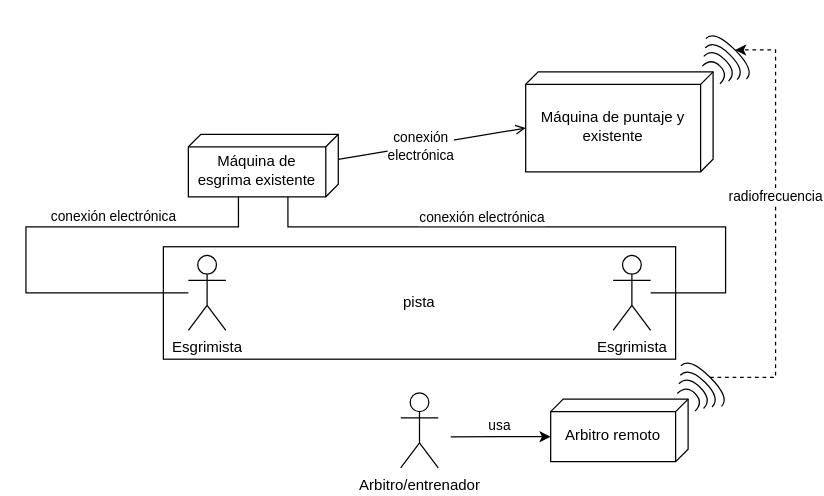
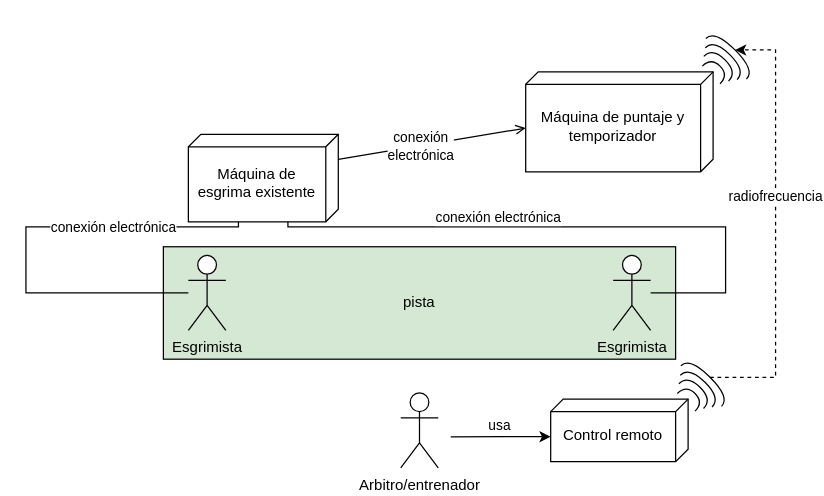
  <mxCell id="0" />
  <mxCell id="1" parent="0" />
- <mxCell id="2" value="pista" style="rounded=0;whiteSpace=wrap;html=1;" parent="1" vertex="1"><mxGeometry x="130" y="197" width="410" height="90" as="geometry" /></mxCell>
+ <mxCell id="2" value="pista" style="rounded=0;whiteSpace=wrap;html=1;fillColor=#d5e8d4;" parent="1" vertex="1"><mxGeometry x="130" y="197" width="410" height="90" as="geometry" /></mxCell>
  <mxCell id="3" value="Esgrimista" style="shape=umlActor;verticalLabelPosition=bottom;verticalAlign=top;html=1;outlineConnect=0;" parent="1" vertex="1"><mxGeometry x="150" y="204" width="30" height="60" as="geometry" /></mxCell>
  <mxCell id="4" value="Esgrimista" style="shape=umlActor;verticalLabelPosition=bottom;verticalAlign=top;html=1;outlineConnect=0;" parent="1" vertex="1"><mxGeometry x="490" y="204" width="30" height="60" as="geometry" /></mxCell>
  <mxCell id="5" value="Arbitro/entrenador" style="shape=umlActor;verticalLabelPosition=bottom;verticalAlign=top;html=1;outlineConnect=0;" parent="1" vertex="1"><mxGeometry x="320" y="314" width="30" height="60" as="geometry" /></mxCell>
- <mxCell id="6" value="Máquina de puntaje y existente" style="verticalAlign=middle;align=center;spacingTop=8;spacingLeft=2;spacingRight=12;shape=cube;size=10;direction=south;fontStyle=0;html=1;whiteSpace=wrap;" parent="1" vertex="1"><mxGeometry x="420" y="57" width="150" height="80" as="geometry" /></mxCell>
+ <mxCell id="6" value="Máquina de puntaje y temporizador" style="verticalAlign=middle;align=center;spacingTop=8;spacingLeft=2;spacingRight=12;shape=cube;size=10;direction=south;fontStyle=0;html=1;whiteSpace=wrap;" parent="1" vertex="1"><mxGeometry x="420" y="57" width="150" height="80" as="geometry" /></mxCell>
  <mxCell id="7" style="edgeStyle=orthogonalEdgeStyle;rounded=0;orthogonalLoop=1;jettySize=auto;html=1;exitX=0;exitY=0;exitDx=30;exitDy=110;exitPerimeter=0;startArrow=classic;startFill=1;endArrow=none;endFill=0;" parent="1" source="9" edge="1"><mxGeometry relative="1" as="geometry"><mxPoint x="360" y="349.167" as="targetPoint" /></mxGeometry></mxCell>
  <mxCell id="8" value="usa" style="edgeLabel;html=1;align=center;verticalAlign=middle;resizable=0;points=[];" parent="7" vertex="1" connectable="0"><mxGeometry x="0.049" y="1" relative="1" as="geometry"><mxPoint y="-11" as="offset" /></mxGeometry></mxCell>
- <mxCell id="9" value="Arbitro remoto" style="verticalAlign=middle;align=center;spacingTop=8;spacingLeft=2;spacingRight=12;shape=cube;size=10;direction=south;fontStyle=0;html=1;whiteSpace=wrap;" parent="1" vertex="1"><mxGeometry x="440" y="319" width="110" height="50" as="geometry" /></mxCell>
+ <mxCell id="9" value="Control remoto" style="verticalAlign=middle;align=center;spacingTop=8;spacingLeft=2;spacingRight=12;shape=cube;size=10;direction=south;fontStyle=0;html=1;whiteSpace=wrap;" parent="1" vertex="1"><mxGeometry x="440" y="319" width="110" height="50" as="geometry" /></mxCell>
  <mxCell id="10" style="edgeStyle=orthogonalEdgeStyle;rounded=0;orthogonalLoop=1;jettySize=auto;html=1;exitX=0.994;exitY=0.336;exitDx=0;exitDy=0;exitPerimeter=0;endArrow=none;endFill=0;" parent="1" source="16" edge="1"><mxGeometry relative="1" as="geometry"><mxPoint x="520" y="234" as="targetPoint" /><Array as="points"><mxPoint x="230" y="181" /><mxPoint x="580" y="181" /><mxPoint x="580" y="234" /></Array></mxGeometry></mxCell>
  <mxCell id="11" value="conexión electrónica" style="edgeLabel;html=1;align=center;verticalAlign=middle;resizable=0;points=[];" parent="10" vertex="1" connectable="0"><mxGeometry x="-0.266" relative="1" as="geometry"><mxPoint y="-8" as="offset" /></mxGeometry></mxCell>
  <mxCell id="12" style="edgeStyle=orthogonalEdgeStyle;rounded=0;orthogonalLoop=1;jettySize=auto;html=1;exitX=0.995;exitY=0.666;exitDx=0;exitDy=0;exitPerimeter=0;endArrow=none;endFill=0;" parent="1" source="16" edge="1"><mxGeometry relative="1" as="geometry"><mxPoint x="150" y="234" as="targetPoint" /><Array as="points"><mxPoint x="190" y="181" /><mxPoint x="20" y="181" /><mxPoint x="20" y="234" /></Array><mxPoint x="140" y="157" as="sourcePoint" /></mxGeometry></mxCell>
  <mxCell id="13" value="conexión electrónica" style="edgeLabel;html=1;align=center;verticalAlign=middle;resizable=0;points=[];" parent="12" vertex="1" connectable="0"><mxGeometry x="0.099" y="-1" relative="1" as="geometry"><mxPoint x="70" y="-21" as="offset" /></mxGeometry></mxCell>
  <mxCell id="14" style="rounded=0;orthogonalLoop=1;jettySize=auto;html=1;exitX=0;exitY=0;exitDx=20;exitDy=0;exitPerimeter=0;entryX=0;entryY=0;entryDx=45;entryDy=150;entryPerimeter=0;endArrow=open;" edge="1" parent="1" source="16" target="6"><mxGeometry relative="1" as="geometry" /></mxCell>
  <mxCell id="15" value="conexión &lt;br&gt;electrónica" style="edgeLabel;html=1;align=center;verticalAlign=middle;resizable=0;points=[];" vertex="1" connectable="0" parent="14"><mxGeometry x="-0.135" relative="1" as="geometry"><mxPoint as="offset" /></mxGeometry></mxCell>
- <mxCell id="16" value="Máquina de esgrima existente" style="verticalAlign=middle;align=center;spacingTop=8;spacingLeft=2;spacingRight=12;shape=cube;size=10;direction=south;fontStyle=0;html=1;whiteSpace=wrap;" parent="1" vertex="1"><mxGeometry x="150" y="107" width="120" height="50" as="geometry" /></mxCell>
+ <mxCell id="16" value="Máquina de esgrima existente" style="verticalAlign=middle;align=center;spacingTop=8;spacingLeft=2;spacingRight=12;shape=cube;size=10;direction=south;fontStyle=0;html=1;whiteSpace=wrap;" parent="1" vertex="1"><mxGeometry x="150" y="107" width="120" height="70" as="geometry" /></mxCell>
  <mxCell id="17" value="" style="group;rotation=45;" parent="1" vertex="1" connectable="0"><mxGeometry x="535" y="298" width="46" height="27" as="geometry" /></mxCell>
  <mxCell id="18" value="" style="shape=requiredInterface;html=1;verticalLabelPosition=bottom;sketch=0;rotation=-45;" parent="17" vertex="1"><mxGeometry x="12" y="10" width="10" height="20" as="geometry" /></mxCell>
  <mxCell id="19" value="" style="shape=requiredInterface;html=1;verticalLabelPosition=bottom;sketch=0;rotation=-45;" parent="17" vertex="1"><mxGeometry x="16" y="1" width="10" height="28" as="geometry" /></mxCell>
  <mxCell id="20" value="" style="shape=requiredInterface;html=1;verticalLabelPosition=bottom;sketch=0;rotation=-45;" parent="17" vertex="1"><mxGeometry x="20" y="-7" width="10" height="36" as="geometry" /></mxCell>
  <mxCell id="21" value="" style="shape=requiredInterface;html=1;verticalLabelPosition=bottom;sketch=0;rotation=-45;" parent="17" vertex="1"><mxGeometry x="24" y="-16" width="10" height="46" as="geometry" /></mxCell>
  <mxCell id="22" value="" style="group;rotation=45;" parent="1" vertex="1" connectable="0"><mxGeometry x="555" y="36" width="46" height="27" as="geometry" /></mxCell>
  <mxCell id="23" value="" style="shape=requiredInterface;html=1;verticalLabelPosition=bottom;sketch=0;rotation=-45;" parent="22" vertex="1"><mxGeometry x="12" y="10" width="10" height="20" as="geometry" /></mxCell>
  <mxCell id="24" value="" style="shape=requiredInterface;html=1;verticalLabelPosition=bottom;sketch=0;rotation=-45;" parent="22" vertex="1"><mxGeometry x="16" y="1" width="10" height="28" as="geometry" /></mxCell>
  <mxCell id="25" value="" style="shape=requiredInterface;html=1;verticalLabelPosition=bottom;sketch=0;rotation=-45;" parent="22" vertex="1"><mxGeometry x="20" y="-7" width="10" height="36" as="geometry" /></mxCell>
  <mxCell id="26" value="" style="shape=requiredInterface;html=1;verticalLabelPosition=bottom;sketch=0;rotation=-45;" parent="22" vertex="1"><mxGeometry x="24" y="-16" width="10" height="46" as="geometry" /></mxCell>
  <mxCell id="27" style="edgeStyle=orthogonalEdgeStyle;rounded=0;orthogonalLoop=1;jettySize=auto;html=1;exitX=1;exitY=0.5;exitDx=0;exitDy=0;exitPerimeter=0;entryX=1;entryY=0.5;entryDx=0;entryDy=0;entryPerimeter=0;dashed=1;" parent="1" source="21" target="26" edge="1"><mxGeometry relative="1" as="geometry"><Array as="points"><mxPoint x="620" y="302" /><mxPoint x="620" y="39" /></Array></mxGeometry></mxCell>
  <mxCell id="28" value="radiofrecuencia" style="edgeLabel;html=1;align=center;verticalAlign=middle;resizable=0;points=[];" parent="27" vertex="1" connectable="0"><mxGeometry x="-0.007" y="1" relative="1" as="geometry"><mxPoint y="-25" as="offset" /></mxGeometry></mxCell>
